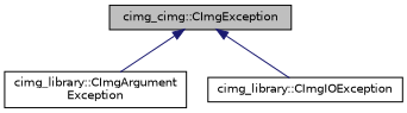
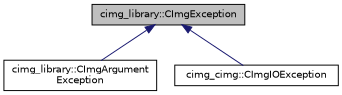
  digraph {
    rankdir=TB
    node [color=black fillcolor=white fontname=Helvetica fontsize=10 shape=record style=filled]
    edge [color=midnightblue dir=back fontname=Helvetica fontsize=10 labelfontname=Helvetica labelfontsize=10 style=solid]
-   n1 [fillcolor=grey75 fontcolor=black height=0.2 label="cimg_cimg::CImgException" width=0.4]
+   n1 [fillcolor=grey75 fontcolor=black height=0.2 label="cimg_library::CImgException" width=0.4]
    n2 [height=0.2 label="cimg_library::CImgArgument\lException" width=0.4]
-   n3 [height=0.2 label="cimg_library::CImgIOException" width=0.4]
+   n3 [height=0.2 label="cimg_cimg::CImgIOException" width=0.4]
    n1 -> n2
    n1 -> n3
  }
